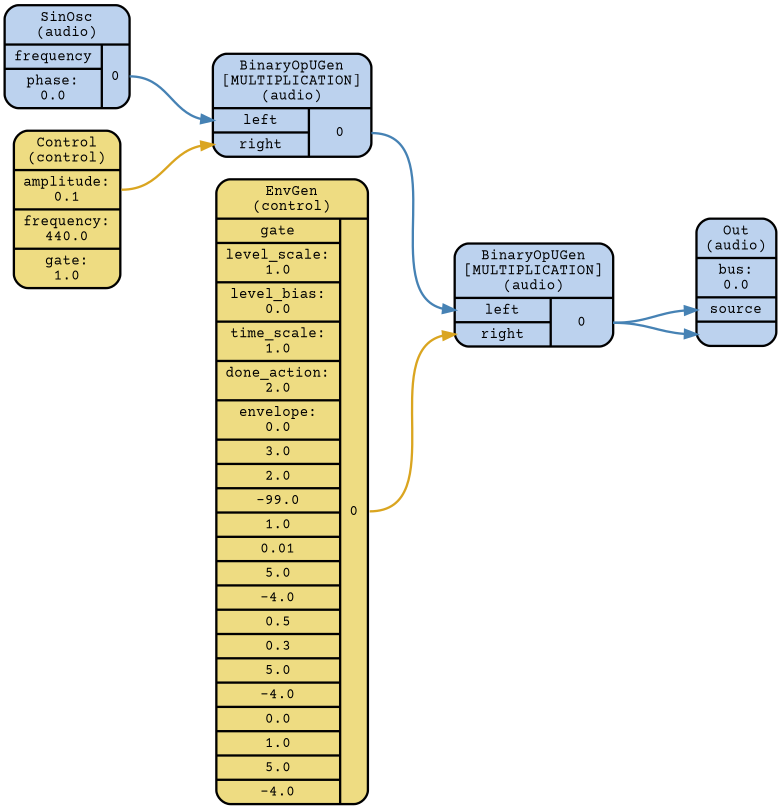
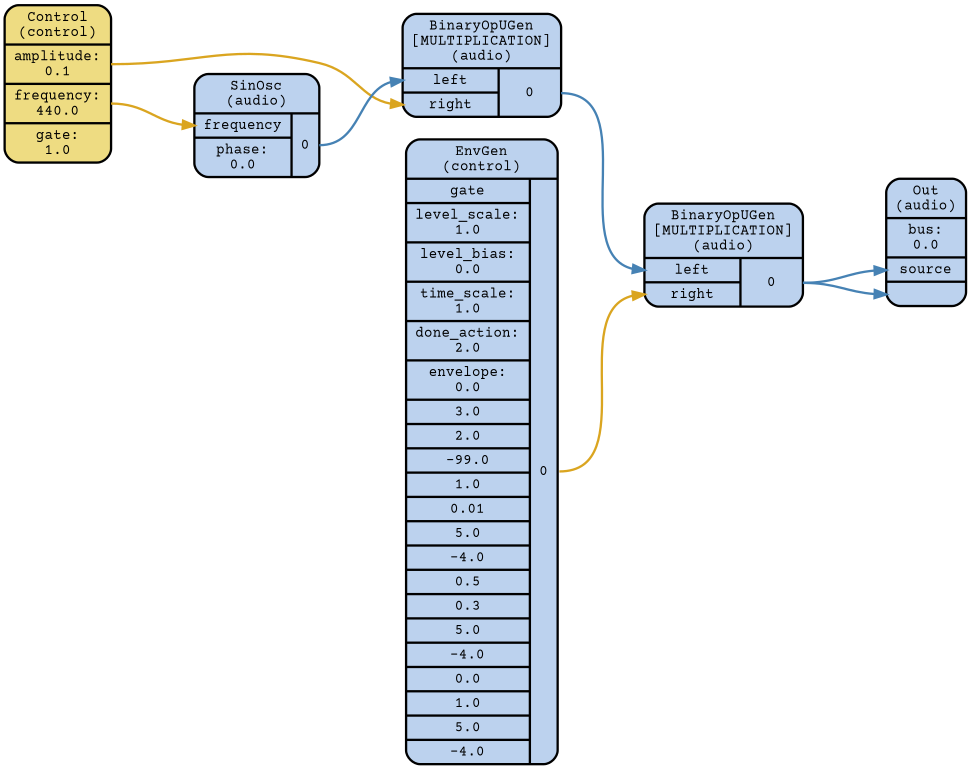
  digraph {
    color=lightslategrey
    fontname="Courier Prime"
    penwidth=2
    rankdir=LR
    ranksep=1
    splines=spline
    style="dotted, rounded"
    node [fillcolor=lightsteelblue2 fontname="Courier Prime" fontsize=12 penwidth=2 shape=Mrecord style="filled, rounded"]
    edge [color=steelblue fontname="Courier Prime" headport="f_1_0_0:w" penwidth=2 tailport="f_1_1_0:e"]
    n1 [fillcolor=lightgoldenrod2 label="<f_0> Control\n(control) | { { <f_1_0_0> amplitude:\n0.1 | <f_1_0_1> frequency:\n440.0 | <f_1_0_2> gate:\n1.0 } }"]
    n2 [label="<f_0> SinOsc\n(audio) | { { <f_1_0_0> frequency | <f_1_0_1> phase:\n0.0 } | { <f_1_1_0> 0 } }"]
    n3 [label="<f_0> BinaryOpUGen\n[MULTIPLICATION]\n(audio) | { { <f_1_0_0> left | <f_1_0_1> right } | { <f_1_1_0> 0 } }"]
    n4 [label="<f_0> BinaryOpUGen\n[MULTIPLICATION]\n(audio) | { { <f_1_0_0> left | <f_1_0_1> right } | { <f_1_1_0> 0 } }"]
-   n5 [fillcolor=lightgoldenrod2 label="<f_0> EnvGen\n(control) | { { <f_1_0_0> gate | <f_1_0_1> level_scale:\n1.0 | <f_1_0_2> level_bias:\n0.0 | <f_1_0_3> time_scale:\n1.0 | <f_1_0_4> done_action:\n2.0 | <f_1_0_5> envelope:\n0.0 | <f_1_0_6> 3.0 | <f_1_0_7> 2.0 | <f_1_0_8> -99.0 | <f_1_0_9> 1.0 | <f_1_0_10> 0.01 | <f_1_0_11> 5.0 | <f_1_0_12> -4.0 | <f_1_0_13> 0.5 | <f_1_0_14> 0.3 | <f_1_0_15> 5.0 | <f_1_0_16> -4.0 | <f_1_0_17> 0.0 | <f_1_0_18> 1.0 | <f_1_0_19> 5.0 | <f_1_0_20> -4.0 } | { <f_1_1_0> 0 } }"]
+   n5 [label="<f_0> EnvGen\n(control) | { { <f_1_0_0> gate | <f_1_0_1> level_scale:\n1.0 | <f_1_0_2> level_bias:\n0.0 | <f_1_0_3> time_scale:\n1.0 | <f_1_0_4> done_action:\n2.0 | <f_1_0_5> envelope:\n0.0 | <f_1_0_6> 3.0 | <f_1_0_7> 2.0 | <f_1_0_8> -99.0 | <f_1_0_9> 1.0 | <f_1_0_10> 0.01 | <f_1_0_11> 5.0 | <f_1_0_12> -4.0 | <f_1_0_13> 0.5 | <f_1_0_14> 0.3 | <f_1_0_15> 5.0 | <f_1_0_16> -4.0 | <f_1_0_17> 0.0 | <f_1_0_18> 1.0 | <f_1_0_19> 5.0 | <f_1_0_20> -4.0 } | { <f_1_1_0> 0 } }"]
    n6 [label="<f_0> Out\n(audio) | { { <f_1_0_0> bus:\n0.0 | <f_1_0_1> source | <f_1_0_2> } }"]
+   n1 -> n2 [color=goldenrod tailport="f_1_0_1:e"]
    n1 -> n3 [color=goldenrod headport="f_1_0_1:w" tailport="f_1_0_0:e"]
    n2 -> n3
    n3 -> n4
    n4 -> n6 [headport="f_1_0_1:w"]
    n4 -> n6 [headport="f_1_0_2:w"]
    n5 -> n4 [color=goldenrod headport="f_1_0_1:w"]
  }
